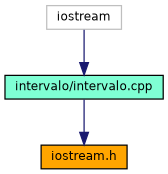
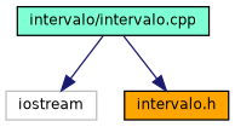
  digraph {
    node [color=black fontname=Helvetica fontsize=10 shape=record style=filled]
    edge [color=midnightblue fontname=Helvetica fontsize=10 labelfontname=Helvetica labelfontsize=10 style=solid]
    n1 [fillcolor=aquamarine fontcolor=black height=0.2 label="intervalo/intervalo.cpp" width=0.4]
    n2 [color=grey75 fillcolor=white height=0.2 label=iostream width=0.4]
-   n3 [fillcolor=orange height=0.2 label="iostream.h" width=0.4]
-   n2 -> n1
+   n3 [fillcolor=orange height=0.2 label="intervalo.h" width=0.4]
+   n1 -> n2
    n1 -> n3
  }
